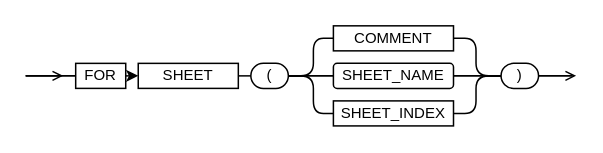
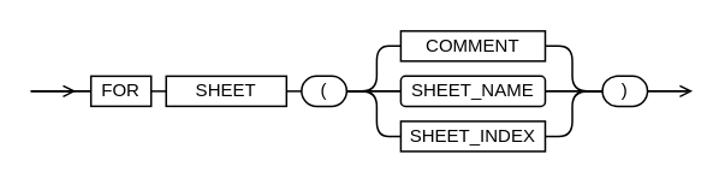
  <mxCell id="0" />
  <mxCell id="1" parent="0" />
  <mxCell id="2" value="FOR" style="rounded=0;whiteSpace=wrap;html=1;shadow=0;comic=0;strokeOpacity=100;strokeColor=default;strokeWidth=1.2;" vertex="1" parent="1"><mxGeometry x="60" y="50" width="40" height="20" as="geometry" /></mxCell>
  <mxCell id="3" value="SHEET" style="rounded=0;whiteSpace=wrap;html=1;shadow=0;comic=0;strokeOpacity=100;strokeColor=default;strokeWidth=1.2;" vertex="1" parent="1"><mxGeometry x="110" y="50" width="80" height="20" as="geometry" /></mxCell>
  <mxCell id="4" value="(" style="rounded=1;whiteSpace=wrap;html=1;arcSize=50;shadow=0;comic=0;strokeOpacity=100;strokeColor=default;strokeWidth=1.2;" vertex="1" parent="1"><mxGeometry x="200" y="50" width="30" height="20" as="geometry" /></mxCell>
  <mxCell id="5" value=")" style="rounded=1;whiteSpace=wrap;html=1;arcSize=50;shadow=0;comic=0;strokeOpacity=100;strokeColor=default;strokeWidth=1.2;" vertex="1" parent="1"><mxGeometry x="400" y="50" width="30" height="20" as="geometry" /></mxCell>
  <mxCell id="6" value="COMMENT" style="rounded=0;whiteSpace=wrap;html=1;shadow=0;comic=0;strokeOpacity=100;strokeColor=default;strokeWidth=1.2;" vertex="1" parent="1"><mxGeometry x="266" y="20" width="96" height="20" as="geometry" /></mxCell>
  <mxCell id="7" value="SHEET_NAME" style="whiteSpace=wrap;html=1;shadow=0;comic=0;strokeOpacity=100;strokeColor=default;strokeWidth=1.2;rounded=1;" vertex="1" parent="1"><mxGeometry x="266" y="50" width="96" height="20" as="geometry" /></mxCell>
  <mxCell id="8" value="SHEET_INDEX" style="rounded=0;whiteSpace=wrap;html=1;shadow=0;comic=0;strokeOpacity=100;strokeColor=default;strokeWidth=1.2;" vertex="1" parent="1"><mxGeometry x="266" y="80" width="96" height="20" as="geometry" /></mxCell>
  <mxCell id="9" value="" style="endArrow=open;html=1;endFill=0;shadow=0;comic=0;exitX=1;exitY=0.5;exitDx=0;exitDy=0;strokeOpacity=100;strokeColor=default;strokeWidth=1.2;" edge="1" parent="1" source="5"><mxGeometry width="50" height="50" relative="1" as="geometry"><mxPoint x="450" y="59.71" as="sourcePoint" /><mxPoint x="460" y="60" as="targetPoint" /></mxGeometry></mxCell>
- <mxCell id="10" value="" style="endArrow=classic;html=1;exitX=1;exitY=0.5;exitDx=0;exitDy=0;entryX=0;entryY=0.5;entryDx=0;entryDy=0;shadow=0;comic=0;strokeOpacity=100;strokeColor=default;strokeWidth=1.2;" edge="1" parent="1" source="2" target="3"><mxGeometry width="50" height="50" relative="1" as="geometry"><mxPoint x="160" y="-66" as="sourcePoint" /><mxPoint x="170" y="-66" as="targetPoint" /></mxGeometry></mxCell>
+ <mxCell id="10" value="" style="endArrow=none;html=1;exitX=1;exitY=0.5;exitDx=0;exitDy=0;entryX=0;entryY=0.5;entryDx=0;entryDy=0;shadow=0;comic=0;strokeOpacity=100;strokeColor=default;strokeWidth=1.2;" edge="1" parent="1" source="2" target="3"><mxGeometry width="50" height="50" relative="1" as="geometry"><mxPoint x="160" y="-66" as="sourcePoint" /><mxPoint x="170" y="-66" as="targetPoint" /></mxGeometry></mxCell>
  <mxCell id="11" value="" style="endArrow=none;html=1;exitX=1;exitY=0.5;exitDx=0;exitDy=0;entryX=0;entryY=0.5;entryDx=0;entryDy=0;strokeOpacity=100;shadow=0;strokeColor=default;strokeWidth=1.2;" edge="1" parent="1" source="3" target="4"><mxGeometry width="50" height="50" relative="1" as="geometry"><mxPoint x="330" y="0" as="sourcePoint" /><mxPoint x="380" y="-50" as="targetPoint" /></mxGeometry></mxCell>
  <mxCell id="12" value="" style="endArrow=none;html=1;exitX=1;exitY=0.5;exitDx=0;exitDy=0;entryX=0;entryY=0.5;entryDx=0;entryDy=0;strokeOpacity=100;shadow=0;strokeColor=default;strokeWidth=1.2;" edge="1" parent="1" source="4" target="7"><mxGeometry width="50" height="50" relative="1" as="geometry"><mxPoint x="330" y="0" as="sourcePoint" /><mxPoint x="380" y="-50" as="targetPoint" /></mxGeometry></mxCell>
  <mxCell id="13" value="" style="endArrow=none;html=1;exitX=1;exitY=0.5;exitDx=0;exitDy=0;entryX=0;entryY=0.5;entryDx=0;entryDy=0;strokeOpacity=100;shadow=0;strokeColor=default;strokeWidth=1.2;" edge="1" parent="1" source="4" target="6"><mxGeometry width="50" height="50" relative="1" as="geometry"><mxPoint x="330" y="0" as="sourcePoint" /><mxPoint x="380" y="-50" as="targetPoint" /><Array as="points"><mxPoint x="250" y="60" /><mxPoint x="250" y="30" /></Array></mxGeometry></mxCell>
  <mxCell id="14" value="" style="endArrow=none;html=1;exitX=1;exitY=0.5;exitDx=0;exitDy=0;entryX=0;entryY=0.5;entryDx=0;entryDy=0;strokeOpacity=100;shadow=0;strokeColor=default;strokeWidth=1.2;" edge="1" parent="1" source="4" target="8"><mxGeometry width="50" height="50" relative="1" as="geometry"><mxPoint x="218" y="120" as="sourcePoint" /><mxPoint x="262" y="90" as="targetPoint" /><Array as="points"><mxPoint x="250" y="60" /><mxPoint x="250" y="90" /></Array></mxGeometry></mxCell>
  <mxCell id="15" value="" style="endArrow=none;html=1;exitX=1;exitY=0.5;exitDx=0;exitDy=0;entryX=0;entryY=0.5;entryDx=0;entryDy=0;strokeOpacity=100;shadow=0;strokeColor=default;strokeWidth=1.2;" edge="1" parent="1" source="6" target="5"><mxGeometry width="50" height="50" relative="1" as="geometry"><mxPoint x="330" y="0" as="sourcePoint" /><mxPoint x="380" y="-50" as="targetPoint" /><Array as="points"><mxPoint x="380" y="30" /><mxPoint x="380" y="60" /></Array></mxGeometry></mxCell>
  <mxCell id="16" value="" style="endArrow=none;html=1;exitX=1;exitY=0.5;exitDx=0;exitDy=0;entryX=0;entryY=0.5;entryDx=0;entryDy=0;strokeOpacity=100;shadow=0;strokeColor=default;strokeWidth=1.2;" edge="1" parent="1" source="8" target="5"><mxGeometry width="50" height="50" relative="1" as="geometry"><mxPoint x="330" y="0" as="sourcePoint" /><mxPoint x="380" y="-50" as="targetPoint" /><Array as="points"><mxPoint x="380" y="90" /><mxPoint x="380" y="60" /></Array></mxGeometry></mxCell>
  <mxCell id="17" value="" style="endArrow=none;html=1;exitX=1;exitY=0.5;exitDx=0;exitDy=0;entryX=0;entryY=0.5;entryDx=0;entryDy=0;strokeOpacity=100;shadow=0;strokeColor=default;strokeWidth=1.2;" edge="1" parent="1" source="7" target="5"><mxGeometry width="50" height="50" relative="1" as="geometry"><mxPoint x="330" y="0" as="sourcePoint" /><mxPoint x="380" y="-50" as="targetPoint" /></mxGeometry></mxCell>
  <mxCell id="18" value="" style="endArrow=open;html=1;endFill=0;sourcePerimeterSpacing=0;targetPerimeterSpacing=0;jumpSize=6;shadow=0;comic=0;strokeOpacity=100;strokeColor=default;strokeWidth=1.2;" edge="1" parent="1"><mxGeometry width="50" height="50" relative="1" as="geometry"><mxPoint x="20" y="59.97" as="sourcePoint" /><mxPoint x="50" y="59.97" as="targetPoint" /></mxGeometry></mxCell>
  <mxCell id="19" value="" style="endArrow=none;html=1;entryX=0;entryY=0.5;entryDx=0;entryDy=0;endFill=0;sourcePerimeterSpacing=0;targetPerimeterSpacing=0;jumpSize=6;shadow=0;comic=0;strokeOpacity=100;strokeColor=default;strokeWidth=1.2;" edge="1" parent="1" target="2"><mxGeometry width="50" height="50" relative="1" as="geometry"><mxPoint x="20" y="60" as="sourcePoint" /><mxPoint x="40" y="59.71" as="targetPoint" /></mxGeometry></mxCell>
